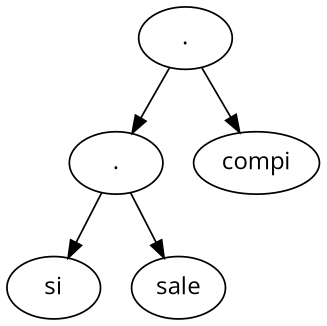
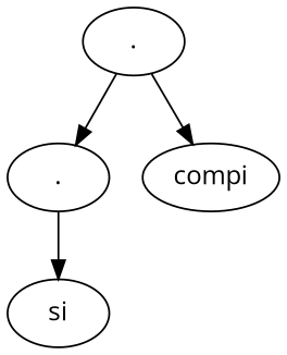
  digraph {
    fontname="Open Sans"
    node [fontname="Open Sans"]
    edge [fontname="Open Sans"]
    n1 [label="."]
    n2 [label="."]
    n3 [label=compi]
    n4 [label=si]
-   n5 [label=sale]
    n1 -> n2
    n1 -> n3
    n2 -> n4
-   n2 -> n5
  }
